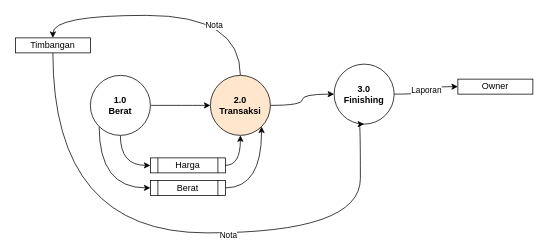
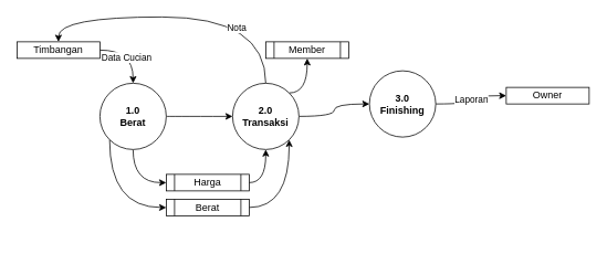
  <mxCell id="0" />
  <mxCell id="1" parent="0" />
  <mxCell id="2" style="edgeStyle=orthogonalEdgeStyle;curved=1;rounded=0;orthogonalLoop=1;jettySize=auto;html=1;exitX=0.5;exitY=1;exitDx=0;exitDy=0;entryX=0;entryY=0.5;entryDx=0;entryDy=0;" edge="1" parent="1" source="5" target="19"><mxGeometry relative="1" as="geometry" /></mxCell>
  <mxCell id="3" style="edgeStyle=orthogonalEdgeStyle;curved=1;rounded=0;orthogonalLoop=1;jettySize=auto;html=1;exitX=0;exitY=1;exitDx=0;exitDy=0;entryX=0;entryY=0.5;entryDx=0;entryDy=0;" edge="1" parent="1" source="5" target="21"><mxGeometry relative="1" as="geometry" /></mxCell>
  <mxCell id="4" style="edgeStyle=orthogonalEdgeStyle;curved=1;rounded=0;orthogonalLoop=1;jettySize=auto;html=1;exitX=1;exitY=0.5;exitDx=0;exitDy=0;entryX=0;entryY=0.5;entryDx=0;entryDy=0;" edge="1" parent="1" source="5" target="10"><mxGeometry relative="1" as="geometry" /></mxCell>
  <mxCell id="5" value="&lt;b&gt;1.0&lt;br&gt;Berat&lt;br&gt;&lt;/b&gt;" style="ellipse;whiteSpace=wrap;html=1;aspect=fixed;" vertex="1" parent="1"><mxGeometry x="120" y="100" width="80" height="80" as="geometry" /></mxCell>
  <mxCell id="6" style="edgeStyle=orthogonalEdgeStyle;curved=1;rounded=0;orthogonalLoop=1;jettySize=auto;html=1;exitX=1;exitY=0.5;exitDx=0;exitDy=0;entryX=0;entryY=0.5;entryDx=0;entryDy=0;" edge="1" parent="1" source="10" target="12"><mxGeometry relative="1" as="geometry" /></mxCell>
  <mxCell id="7" style="edgeStyle=orthogonalEdgeStyle;curved=1;rounded=0;orthogonalLoop=1;jettySize=auto;html=1;exitX=0.5;exitY=0;exitDx=0;exitDy=0;entryX=0.5;entryY=0;entryDx=0;entryDy=0;" edge="1" parent="1" source="10" target="17"><mxGeometry relative="1" as="geometry"><Array as="points"><mxPoint x="320" y="20" /><mxPoint x="70" y="20" /></Array></mxGeometry></mxCell>
  <mxCell id="8" value="Nota" style="edgeLabel;html=1;align=center;verticalAlign=middle;resizable=0;points=[];" vertex="1" connectable="0" parent="7"><mxGeometry x="-0.353" y="12" relative="1" as="geometry"><mxPoint as="offset" /></mxGeometry></mxCell>
- <mxCell id="10" value="&lt;b&gt;2.0&lt;br&gt;Transaksi&lt;br&gt;&lt;/b&gt;" style="ellipse;whiteSpace=wrap;html=1;aspect=fixed;fillColor=#ffe6cc;" vertex="1" parent="1"><mxGeometry x="280" y="100" width="80" height="80" as="geometry" /></mxCell>
+ <mxCell id="9" style="edgeStyle=orthogonalEdgeStyle;curved=1;rounded=0;orthogonalLoop=1;jettySize=auto;html=1;exitX=1;exitY=0;exitDx=0;exitDy=0;entryX=0.5;entryY=1;entryDx=0;entryDy=0;" edge="1" parent="1" source="10" target="23"><mxGeometry relative="1" as="geometry"><Array as="points"><mxPoint x="370" y="112" /></Array></mxGeometry></mxCell>
+ <mxCell id="10" value="&lt;b&gt;2.0&lt;br&gt;Transaksi&lt;br&gt;&lt;/b&gt;" style="ellipse;whiteSpace=wrap;html=1;aspect=fixed;" vertex="1" parent="1"><mxGeometry x="280" y="100" width="80" height="80" as="geometry" /></mxCell>
  <mxCell id="11" value="Laporan" style="edgeStyle=orthogonalEdgeStyle;curved=1;rounded=0;orthogonalLoop=1;jettySize=auto;html=1;exitX=1;exitY=0.5;exitDx=0;exitDy=0;entryX=0;entryY=0.5;entryDx=0;entryDy=0;" edge="1" parent="1" source="12" target="22"><mxGeometry relative="1" as="geometry" /></mxCell>
  <mxCell id="12" value="&lt;b&gt;3.0&lt;br&gt;Finishing&lt;br&gt;&lt;/b&gt;" style="ellipse;whiteSpace=wrap;html=1;aspect=fixed;" vertex="1" parent="1"><mxGeometry x="445" y="85" width="80" height="80" as="geometry" /></mxCell>
- <mxCell id="15" style="edgeStyle=orthogonalEdgeStyle;curved=1;rounded=0;orthogonalLoop=1;jettySize=auto;html=1;exitX=0.5;exitY=1;exitDx=0;exitDy=0;entryX=0.5;entryY=1;entryDx=0;entryDy=0;" edge="1" parent="1" source="17" target="12"><mxGeometry relative="1" as="geometry"><Array as="points"><mxPoint x="70" y="310" /><mxPoint x="480" y="310" /></Array></mxGeometry></mxCell>
- <mxCell id="16" value="Nota" style="edgeLabel;html=1;align=center;verticalAlign=middle;resizable=0;points=[];" vertex="1" connectable="0" parent="15"><mxGeometry x="0.182" y="-2" relative="1" as="geometry"><mxPoint as="offset" /></mxGeometry></mxCell>
+ <mxCell id="13" style="edgeStyle=orthogonalEdgeStyle;rounded=0;orthogonalLoop=1;jettySize=auto;html=1;exitX=1;exitY=0.5;exitDx=0;exitDy=0;entryX=0.5;entryY=0;entryDx=0;entryDy=0;curved=1;" edge="1" parent="1" source="17" target="5"><mxGeometry relative="1" as="geometry" /></mxCell>
+ <mxCell id="14" value="Data Cucian" style="edgeLabel;html=1;align=center;verticalAlign=middle;resizable=0;points=[];" vertex="1" connectable="0" parent="13"><mxGeometry x="-0.225" y="-8" relative="1" as="geometry"><mxPoint as="offset" /></mxGeometry></mxCell>
  <mxCell id="17" value="Timbangan" style="rounded=0;whiteSpace=wrap;html=1;" vertex="1" parent="1"><mxGeometry x="20" y="50" width="100" height="20" as="geometry" /></mxCell>
  <mxCell id="18" style="edgeStyle=orthogonalEdgeStyle;curved=1;rounded=0;orthogonalLoop=1;jettySize=auto;html=1;exitX=1;exitY=0.5;exitDx=0;exitDy=0;" edge="1" parent="1" source="19" target="10"><mxGeometry relative="1" as="geometry" /></mxCell>
  <mxCell id="19" value="Harga" style="shape=process;whiteSpace=wrap;html=1;backgroundOutline=1;" vertex="1" parent="1"><mxGeometry x="200" y="210" width="100" height="20" as="geometry" /></mxCell>
  <mxCell id="20" style="edgeStyle=orthogonalEdgeStyle;curved=1;rounded=0;orthogonalLoop=1;jettySize=auto;html=1;exitX=1;exitY=0.5;exitDx=0;exitDy=0;entryX=1;entryY=1;entryDx=0;entryDy=0;" edge="1" parent="1" source="21" target="10"><mxGeometry relative="1" as="geometry" /></mxCell>
  <mxCell id="21" value="Berat" style="shape=process;whiteSpace=wrap;html=1;backgroundOutline=1;" vertex="1" parent="1"><mxGeometry x="200" y="240" width="100" height="20" as="geometry" /></mxCell>
  <mxCell id="22" value="Owner" style="rounded=0;whiteSpace=wrap;html=1;" vertex="1" parent="1"><mxGeometry x="610" y="105" width="100" height="20" as="geometry" /></mxCell>
+ <mxCell id="23" value="Member" style="shape=process;whiteSpace=wrap;html=1;backgroundOutline=1;" vertex="1" parent="1"><mxGeometry x="320" y="50" width="100" height="20" as="geometry" /></mxCell>
